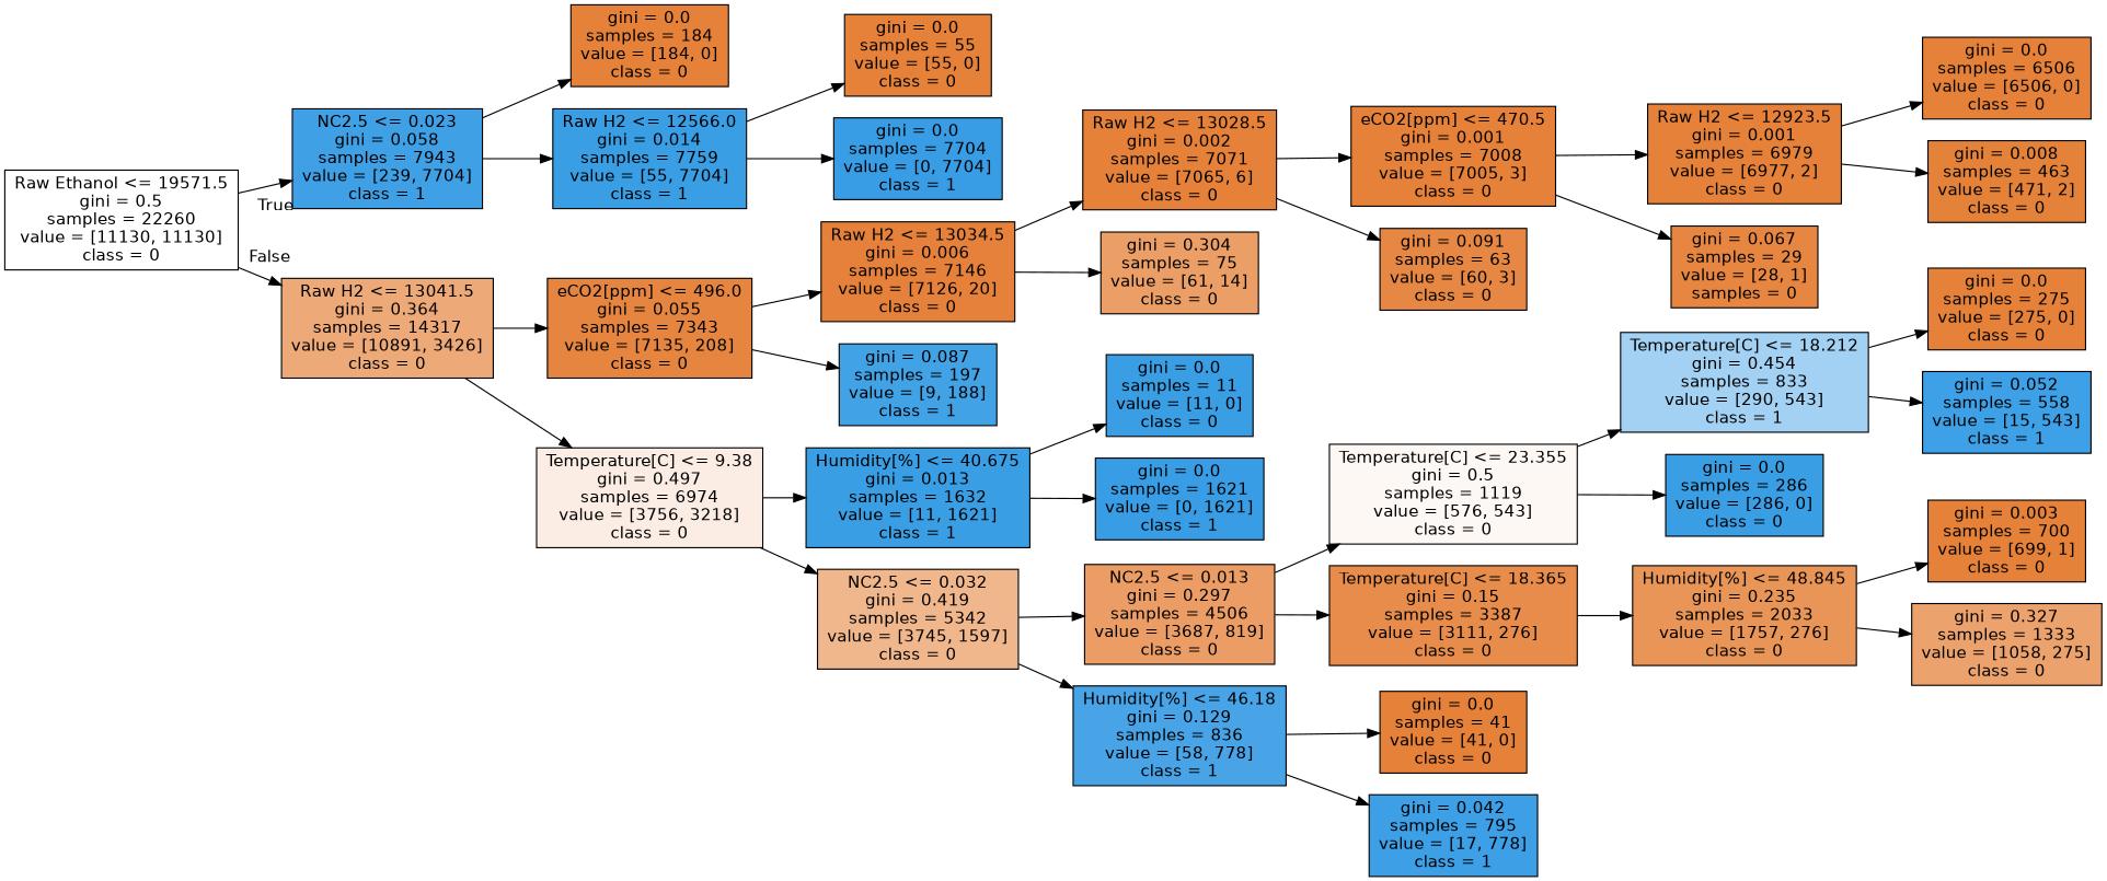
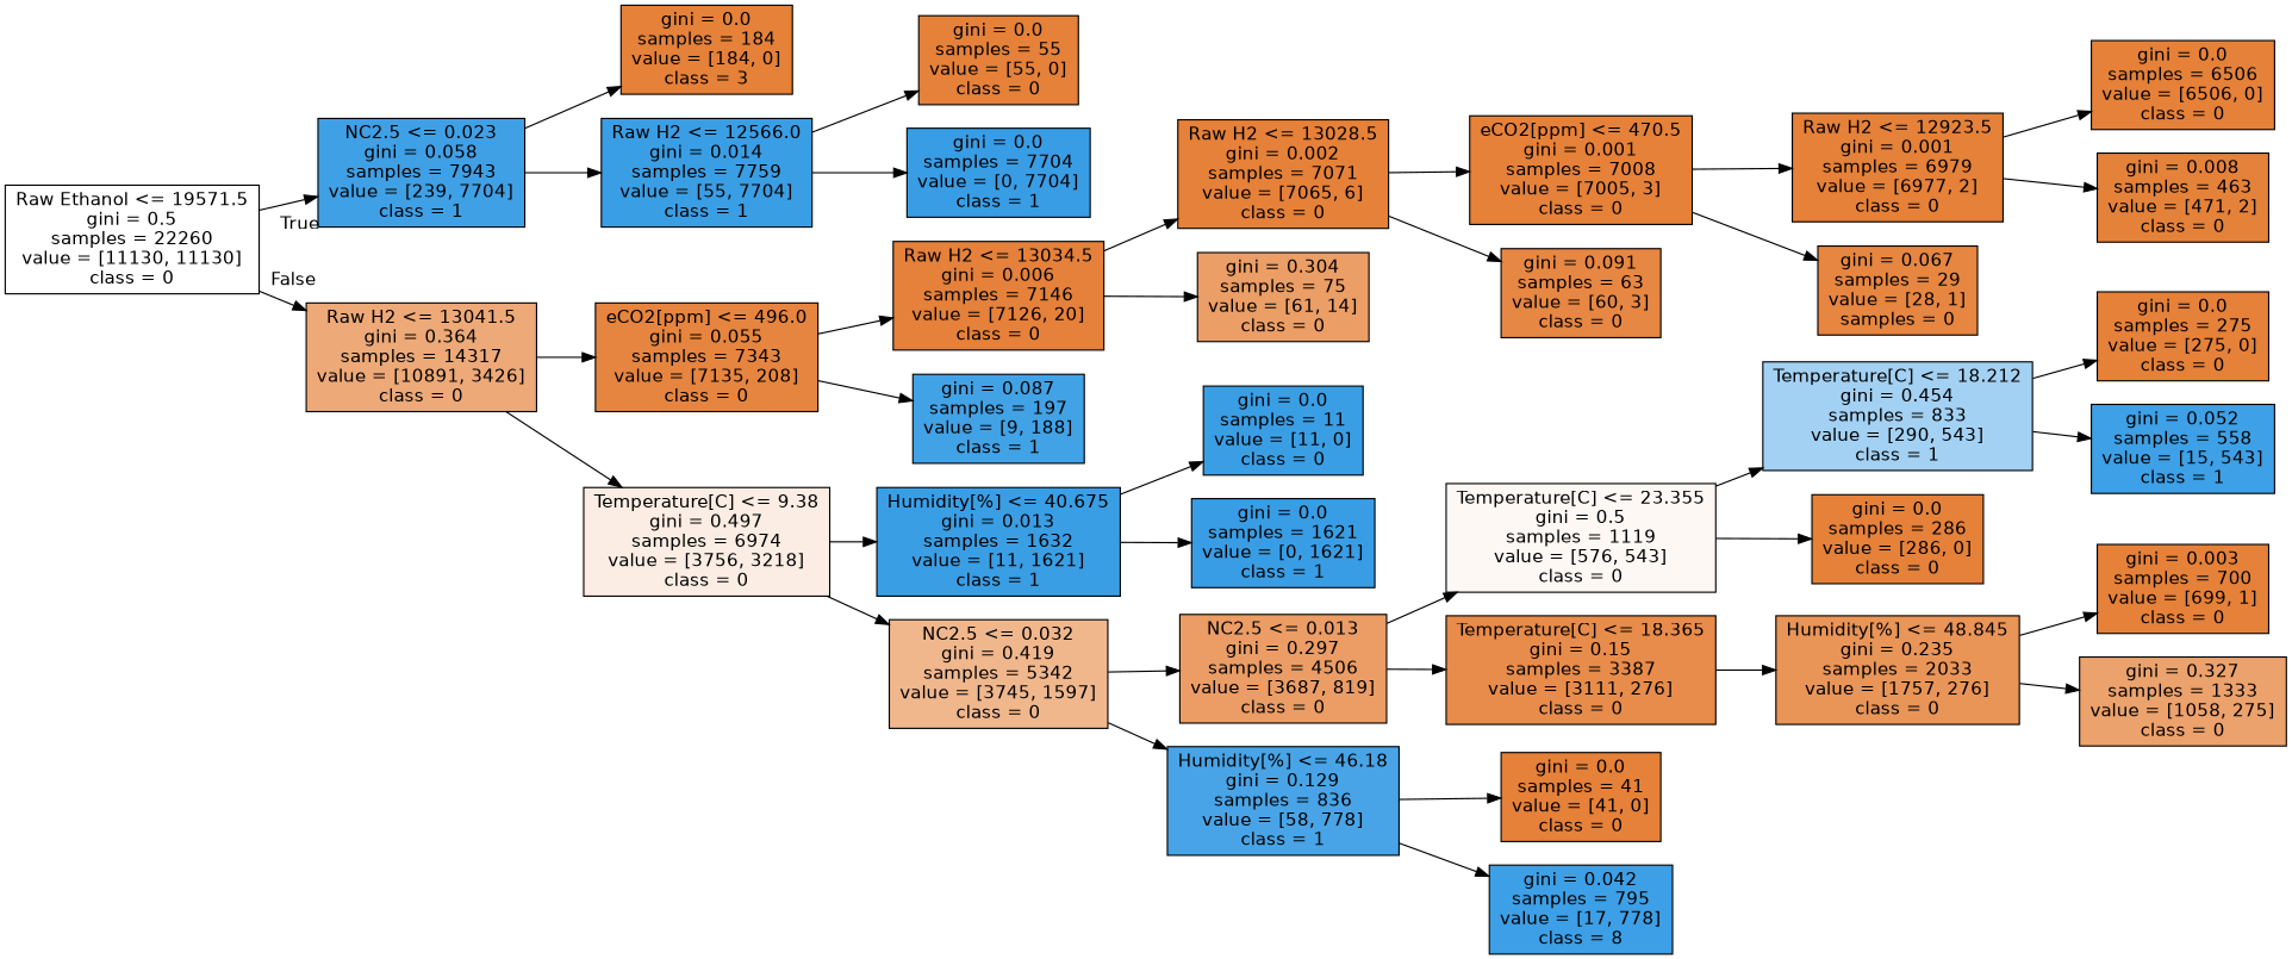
  digraph {
    rankdir=LR
    node [color=black fillcolor="#e58139" fontname=helvetica shape=box style=filled]
    edge [fontname=helvetica]
    n1 [fillcolor="#ffffff" label="Raw Ethanol <= 19571.5\ngini = 0.5\nsamples = 22260\nvalue = [11130, 11130]\nclass = 0"]
    n2 [fillcolor="#3fa0e6" label="NC2.5 <= 0.023\ngini = 0.058\nsamples = 7943\nvalue = [239, 7704]\nclass = 1"]
    n3 [fillcolor="#eda977" label="Raw H2 <= 13041.5\ngini = 0.364\nsamples = 14317\nvalue = [10891, 3426]\nclass = 0"]
-   n4 [label="gini = 0.0\nsamples = 184\nvalue = [184, 0]\nclass = 0"]
+   n4 [label="gini = 0.0\nsamples = 184\nvalue = [184, 0]\nclass = 3"]
    n5 [fillcolor="#3a9ee5" label="Raw H2 <= 12566.0\ngini = 0.014\nsamples = 7759\nvalue = [55, 7704]\nclass = 1"]
    n6 [fillcolor="#e6853f" label="eCO2[ppm] <= 496.0\ngini = 0.055\nsamples = 7343\nvalue = [7135, 208]\nclass = 0"]
    n7 [fillcolor="#fbede3" label="Temperature[C] <= 9.38\ngini = 0.497\nsamples = 6974\nvalue = [3756, 3218]\nclass = 0"]
    n8 [label="gini = 0.0\nsamples = 55\nvalue = [55, 0]\nclass = 0"]
    n9 [fillcolor="#399de5" label="gini = 0.0\nsamples = 7704\nvalue = [0, 7704]\nclass = 1"]
    n10 [fillcolor="#e5813a" label="Raw H2 <= 13034.5\ngini = 0.006\nsamples = 7146\nvalue = [7126, 20]\nclass = 0"]
    n11 [fillcolor="#42a2e6" label="gini = 0.087\nsamples = 197\nvalue = [9, 188]\nclass = 1"]
    n12 [fillcolor="#3a9ee5" label="Humidity[%] <= 40.675\ngini = 0.013\nsamples = 1632\nvalue = [11, 1621]\nclass = 1"]
    n13 [fillcolor="#f0b78d" label="NC2.5 <= 0.032\ngini = 0.419\nsamples = 5342\nvalue = [3745, 1597]\nclass = 0"]
    n14 [label="Raw H2 <= 13028.5\ngini = 0.002\nsamples = 7071\nvalue = [7065, 6]\nclass = 0"]
    n15 [fillcolor="#eb9e66" label="gini = 0.304\nsamples = 75\nvalue = [61, 14]\nclass = 0"]
    n16 [label="eCO2[ppm] <= 470.5\ngini = 0.001\nsamples = 7008\nvalue = [7005, 3]\nclass = 0"]
    n17 [fillcolor="#e68743" label="gini = 0.091\nsamples = 63\nvalue = [60, 3]\nclass = 0"]
    n18 [label="Raw H2 <= 12923.5\ngini = 0.001\nsamples = 6979\nvalue = [6977, 2]\nclass = 0"]
    n19 [fillcolor="#e68640" label="gini = 0.067\nsamples = 29\nvalue = [28, 1]\nsamples = 0"]
    n20 [label="gini = 0.0\nsamples = 6506\nvalue = [6506, 0]\nclass = 0"]
    n21 [fillcolor="#e5823a" label="gini = 0.008\nsamples = 463\nvalue = [471, 2]\nclass = 0"]
    n22 [fillcolor="#3a9ee5" label="gini = 0.0\nsamples = 11\nvalue = [11, 0]\nclass = 0"]
    n23 [fillcolor="#399de5" label="gini = 0.0\nsamples = 1621\nvalue = [0, 1621]\nclass = 1"]
    n24 [fillcolor="#eb9d65" label="NC2.5 <= 0.013\ngini = 0.297\nsamples = 4506\nvalue = [3687, 819]\nclass = 0"]
    n25 [fillcolor="#48a4e7" label="Humidity[%] <= 46.18\ngini = 0.129\nsamples = 836\nvalue = [58, 778]\nclass = 1"]
    n26 [fillcolor="#fef8f4" label="Temperature[C] <= 23.355\ngini = 0.5\nsamples = 1119\nvalue = [576, 543]\nclass = 0"]
    n27 [fillcolor="#e78c4b" label="Temperature[C] <= 18.365\ngini = 0.15\nsamples = 3387\nvalue = [3111, 276]\nclass = 0"]
    n28 [label="gini = 0.0\nsamples = 41\nvalue = [41, 0]\nclass = 0"]
-   n29 [fillcolor="#3d9fe6" label="gini = 0.042\nsamples = 795\nvalue = [17, 778]\nclass = 1"]
+   n29 [fillcolor="#3d9fe6" label="gini = 0.042\nsamples = 795\nvalue = [17, 778]\nclass = 8"]
    n30 [fillcolor="#a3d1f3" label="Temperature[C] <= 18.212\ngini = 0.454\nsamples = 833\nvalue = [290, 543]\nclass = 1"]
-   n31 [fillcolor="#3a9ee5" label="gini = 0.0\nsamples = 286\nvalue = [286, 0]\nclass = 0"]
+   n31 [label="gini = 0.0\nsamples = 286\nvalue = [286, 0]\nclass = 0"]
    n32 [fillcolor="#e99558" label="Humidity[%] <= 48.845\ngini = 0.235\nsamples = 2033\nvalue = [1757, 276]\nclass = 0"]
    n33 [label="gini = 0.0\nsamples = 275\nvalue = [275, 0]\nclass = 0"]
    n34 [fillcolor="#3ea0e6" label="gini = 0.052\nsamples = 558\nvalue = [15, 543]\nclass = 1"]
    n35 [label="gini = 0.003\nsamples = 700\nvalue = [699, 1]\nclass = 0"]
    n36 [fillcolor="#eca26c" label="gini = 0.327\nsamples = 1333\nvalue = [1058, 275]\nclass = 0"]
    n1 -> n2 [headlabel=True labelangle=45 labeldistance=2.5]
    n1 -> n3 [headlabel=False labelangle=-45 labeldistance=2.5]
    n2 -> n4
    n2 -> n5
    n3 -> n6
    n3 -> n7
    n5 -> n8
    n5 -> n9
    n6 -> n10
    n6 -> n11
    n7 -> n12
    n7 -> n13
    n10 -> n14
    n10 -> n15
    n12 -> n22
    n12 -> n23
    n13 -> n24
    n13 -> n25
    n14 -> n16
    n14 -> n17
    n16 -> n18
    n16 -> n19
    n18 -> n20
    n18 -> n21
    n24 -> n26
    n24 -> n27
    n25 -> n28
    n25 -> n29
    n26 -> n30
    n26 -> n31
    n27 -> n32
    n30 -> n33
    n30 -> n34
    n32 -> n35
    n32 -> n36
  }
